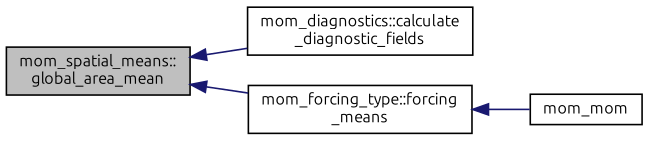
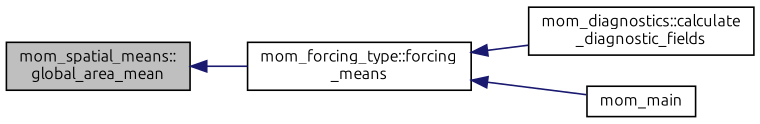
  digraph {
    fontname=Ubuntu
    rankdir=LR
    node [color=black fillcolor=white fontname=Ubuntu fontsize=10 shape=record style=filled]
    edge [color=midnightblue dir=back fontname=Ubuntu fontsize=10 labelfontname=Helvetica labelfontsize=10 style=solid]
    n1 [fillcolor=grey75 fontcolor=black height=0.2 label="mom_spatial_means::\lglobal_area_mean" width=0.4]
    n2 [height=0.2 label="mom_diagnostics::calculate\l_diagnostic_fields" width=0.4]
    n3 [height=0.2 label="mom_forcing_type::forcing\l_means" width=0.4]
-   n4 [height=0.2 label=mom_mom width=0.4]
-   n1 -> n2
+   n4 [height=0.2 label=mom_main width=0.4]
+   n3 -> n2
    n1 -> n3
    n3 -> n4
  }
